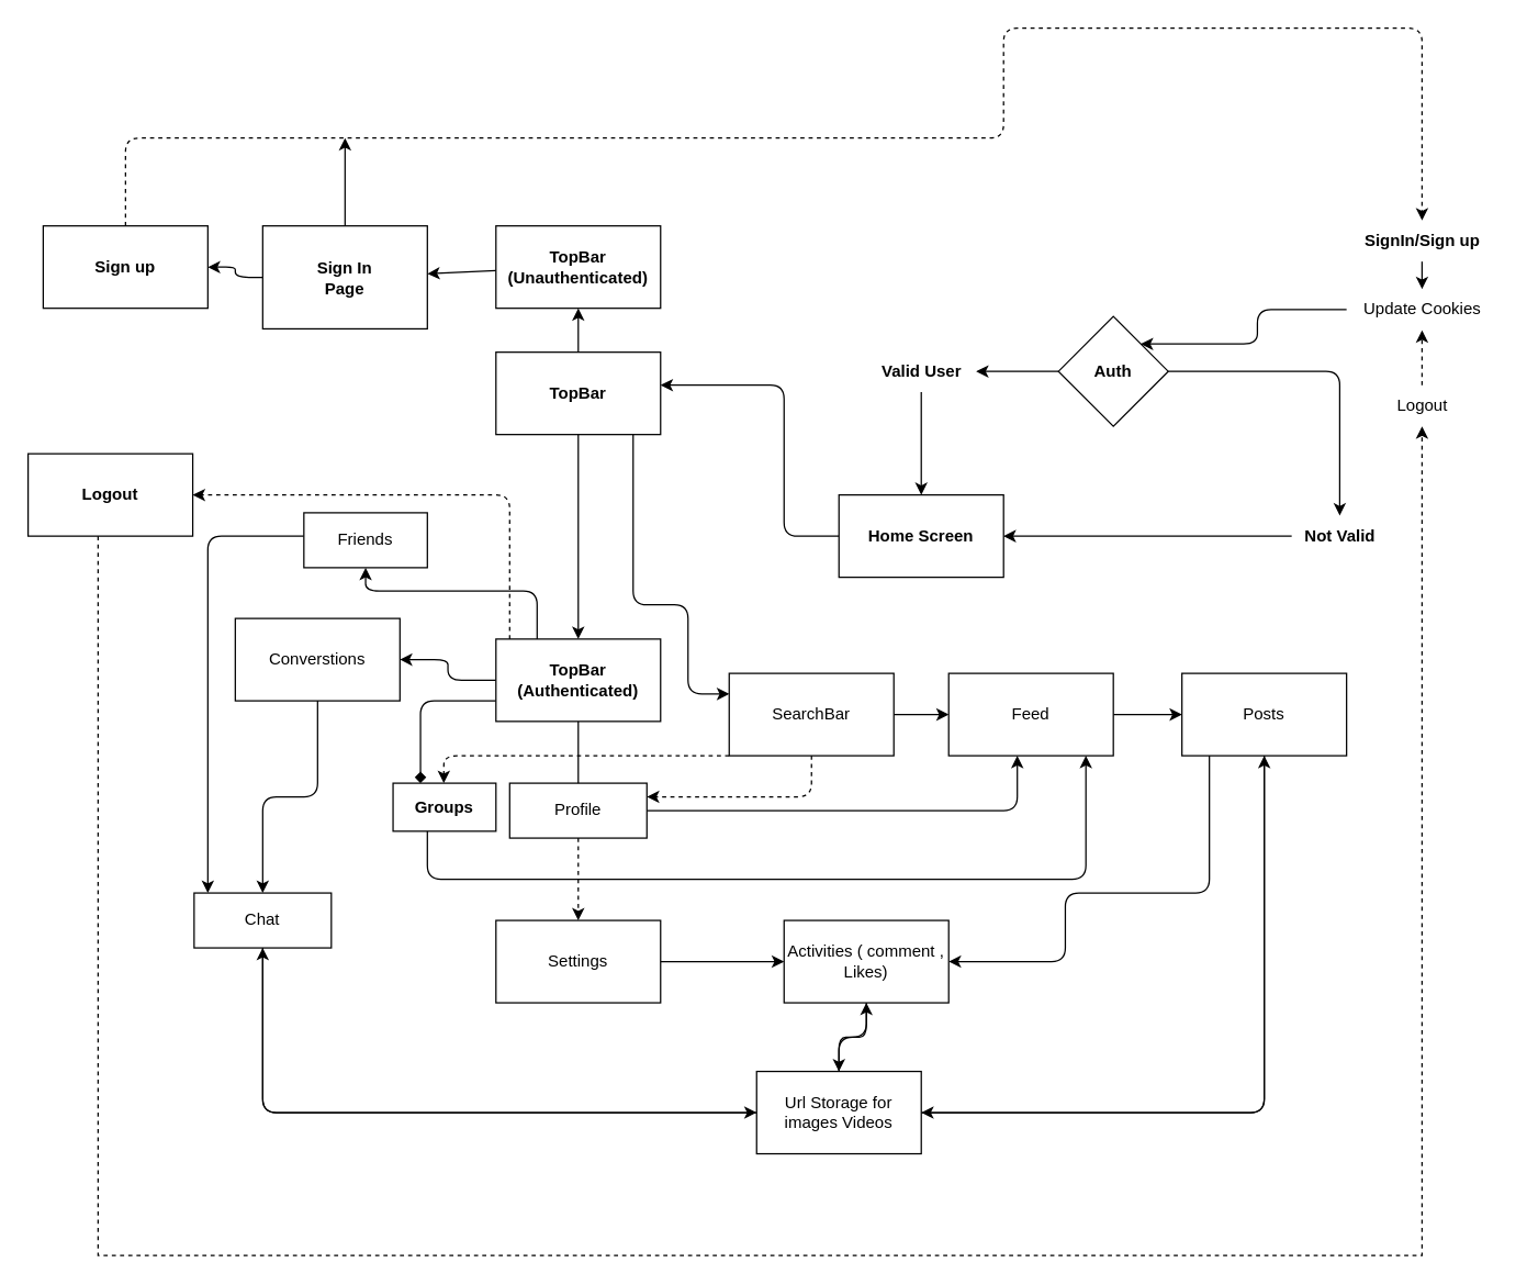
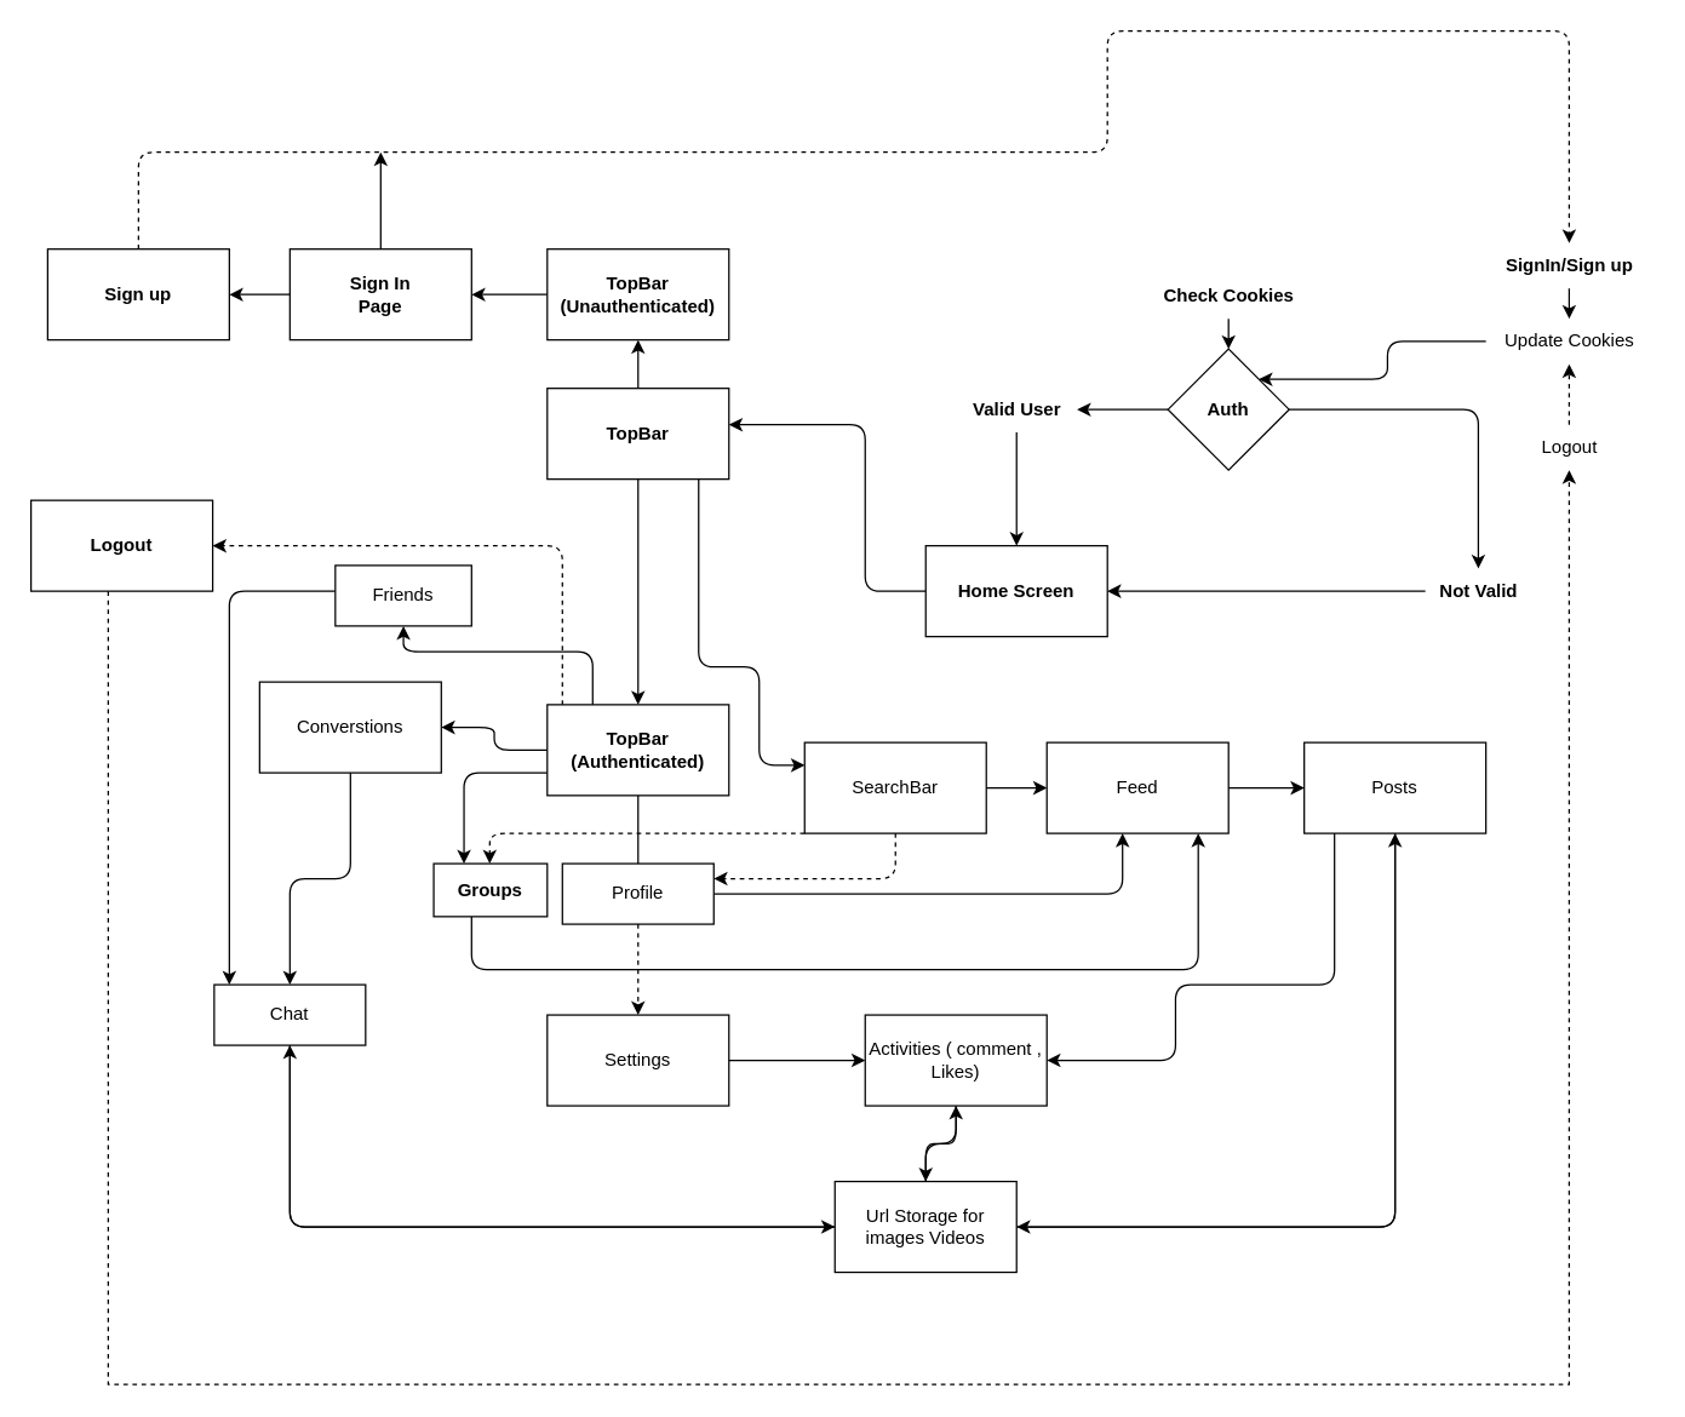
  <mxCell id="0" />
  <mxCell id="1" parent="0" />
  <mxCell id="2" style="edgeStyle=orthogonalEdgeStyle;html=1;" edge="1" parent="1" source="3" target="35"><mxGeometry relative="1" as="geometry"><Array as="points"><mxPoint x="571" y="390" /><mxPoint x="571" y="280" /></Array></mxGeometry></mxCell>
  <mxCell id="3" value="Home Screen" style="whiteSpace=wrap;html=1;fontStyle=1" vertex="1" parent="1"><mxGeometry y="360" width="120" height="60" as="geometry" x="611" /></mxCell>
+ <mxCell id="4" style="edgeStyle=none;html=1;fontStyle=1" edge="1" parent="1" source="12" target="11"><mxGeometry relative="1" as="geometry" /></mxCell>
  <mxCell id="5" value="Sign up" style="whiteSpace=wrap;html=1;fontStyle=1" vertex="1" parent="1"><mxGeometry x="31" y="164" width="120" height="60" as="geometry" /></mxCell>
  <mxCell id="6" style="edgeStyle=orthogonalEdgeStyle;html=1;" edge="1" parent="1" source="8" target="5"><mxGeometry relative="1" as="geometry" /></mxCell>
  <mxCell id="7" style="edgeStyle=orthogonalEdgeStyle;html=1;elbow=vertical;" edge="1" parent="1" source="8"><mxGeometry relative="1" as="geometry"><mxPoint x="251" as="targetPoint" y="100" /></mxGeometry></mxCell>
- <mxCell id="8" value="Sign In&lt;br&gt;Page" style="whiteSpace=wrap;html=1;fontStyle=1" vertex="1" parent="1"><mxGeometry x="191" y="164" width="120" height="75" as="geometry" /></mxCell>
+ <mxCell id="8" value="Sign In&lt;br&gt;Page" style="whiteSpace=wrap;html=1;fontStyle=1" vertex="1" parent="1"><mxGeometry x="191" y="164" width="120" height="60" as="geometry" /></mxCell>
  <mxCell id="9" style="edgeStyle=none;html=1;fontStyle=1" edge="1" parent="1" source="11" target="14"><mxGeometry relative="1" as="geometry" /></mxCell>
  <mxCell id="10" style="edgeStyle=orthogonalEdgeStyle;html=1;elbow=vertical;" edge="1" parent="1" source="11" target="39"><mxGeometry relative="1" as="geometry" /></mxCell>
  <mxCell id="11" value="Auth" style="rhombus;whiteSpace=wrap;html=1;fontStyle=1" vertex="1" parent="1"><mxGeometry x="771" y="230" width="80" height="80" as="geometry" /></mxCell>
+ <mxCell id="12" value="Check Cookies" style="text;html=1;align=center;verticalAlign=middle;resizable=0;points=[];autosize=1;strokeColor=none;fillColor=none;fontStyle=1" vertex="1" parent="1"><mxGeometry x="761" y="180" width="100" height="30" as="geometry" /></mxCell>
  <mxCell id="13" style="edgeStyle=none;html=1;fontStyle=1" edge="1" parent="1" source="14" target="3"><mxGeometry relative="1" as="geometry" /></mxCell>
  <mxCell id="14" value="Valid User" style="text;html=1;align=center;verticalAlign=middle;resizable=0;points=[];autosize=1;strokeColor=none;fillColor=none;fontStyle=1" vertex="1" parent="1"><mxGeometry x="631" y="255" width="80" height="30" as="geometry" /></mxCell>
  <mxCell id="15" style="edgeStyle=none;html=1;fontStyle=1" edge="1" parent="1" source="16" target="8"><mxGeometry relative="1" as="geometry" /></mxCell>
  <mxCell id="16" value="TopBar (Unauthenticated)" style="whiteSpace=wrap;html=1;fontStyle=1" vertex="1" parent="1"><mxGeometry x="361" y="164" width="120" height="60" as="geometry" /></mxCell>
  <mxCell id="17" style="edgeStyle=none;html=1;entryX=0.5;entryY=1;entryDx=0;entryDy=0;" edge="1" parent="1" source="22" target="27"><mxGeometry relative="1" as="geometry" /></mxCell>
- <mxCell id="18" value="" style="edgeStyle=orthogonalEdgeStyle;html=1;elbow=vertical;endArrow=diamond;" edge="1" parent="1" source="22" target="50"><mxGeometry relative="1" as="geometry"><Array as="points"><mxPoint x="306" y="510" /></Array></mxGeometry></mxCell>
+ <mxCell id="18" value="" style="edgeStyle=orthogonalEdgeStyle;html=1;elbow=vertical;" edge="1" parent="1" source="22" target="50"><mxGeometry relative="1" as="geometry"><Array as="points"><mxPoint x="306" y="510" /></Array></mxGeometry></mxCell>
  <mxCell id="19" style="edgeStyle=orthogonalEdgeStyle;html=1;elbow=vertical;dashed=1;" edge="1" parent="1" source="22" target="24"><mxGeometry relative="1" as="geometry"><Array as="points"><mxPoint x="371" y="360" /></Array></mxGeometry></mxCell>
  <mxCell id="20" style="edgeStyle=orthogonalEdgeStyle;html=1;entryX=0.5;entryY=1;entryDx=0;entryDy=0;elbow=vertical;" edge="1" parent="1" source="22" target="48"><mxGeometry relative="1" as="geometry"><Array as="points"><mxPoint x="391" y="430" /><mxPoint x="266" y="430" /></Array></mxGeometry></mxCell>
  <mxCell id="21" style="edgeStyle=orthogonalEdgeStyle;html=1;elbow=vertical;" edge="1" parent="1" source="22" target="61"><mxGeometry relative="1" as="geometry"><mxPoint x="261" y="480" as="targetPoint" /></mxGeometry></mxCell>
  <mxCell id="22" value="TopBar (Authenticated)" style="whiteSpace=wrap;html=1;fontStyle=1" vertex="1" parent="1"><mxGeometry x="361" y="465" width="120" height="60" as="geometry" /></mxCell>
  <mxCell id="23" style="edgeStyle=orthogonalEdgeStyle;html=1;elbow=vertical;dashed=1;rounded=0;curved=0;strokeColor=#000000;" edge="1" parent="1" source="46" target="42"><mxGeometry relative="1" as="geometry"><mxPoint x="1035.56" y="130" as="targetPoint" /><mxPoint x="71" y="533.87" as="sourcePoint" /><Array as="points" /></mxGeometry></mxCell>
  <mxCell id="24" value="Logout" style="whiteSpace=wrap;html=1;fontStyle=1" vertex="1" parent="1"><mxGeometry x="20" y="330" width="120" height="60" as="geometry" /></mxCell>
  <mxCell id="25" style="edgeStyle=orthogonalEdgeStyle;html=1;elbow=vertical;" edge="1" parent="1" source="27" target="37"><mxGeometry relative="1" as="geometry"><Array as="points"><mxPoint x="741" y="590" /></Array></mxGeometry></mxCell>
  <mxCell id="26" style="edgeStyle=orthogonalEdgeStyle;html=1;entryX=0.5;entryY=0;entryDx=0;entryDy=0;elbow=vertical;dashed=1;" edge="1" parent="1" source="27" target="63"><mxGeometry relative="1" as="geometry" /></mxCell>
  <mxCell id="27" value="Profile" style="whiteSpace=wrap;html=1;" vertex="1" parent="1"><mxGeometry x="371" y="570" width="100" height="40" as="geometry" /></mxCell>
  <mxCell id="28" style="edgeStyle=orthogonalEdgeStyle;html=1;entryX=0;entryY=0.5;entryDx=0;entryDy=0;elbow=vertical;" edge="1" parent="1" source="31" target="37"><mxGeometry relative="1" as="geometry" /></mxCell>
  <mxCell id="29" style="edgeStyle=orthogonalEdgeStyle;html=1;elbow=vertical;dashed=1;" edge="1" parent="1" source="31" target="50"><mxGeometry relative="1" as="geometry"><Array as="points"><mxPoint x="323" y="550" /></Array></mxGeometry></mxCell>
  <mxCell id="30" style="edgeStyle=orthogonalEdgeStyle;html=1;elbow=vertical;dashed=1;" edge="1" parent="1" source="31" target="27"><mxGeometry relative="1" as="geometry"><Array as="points"><mxPoint x="591" y="580" /></Array></mxGeometry></mxCell>
  <mxCell id="31" value="SearchBar" style="whiteSpace=wrap;html=1;" vertex="1" parent="1"><mxGeometry x="531" y="490" width="120" height="60" as="geometry" /></mxCell>
  <mxCell id="32" style="edgeStyle=none;html=1;entryX=0.5;entryY=1;entryDx=0;entryDy=0;elbow=vertical;" edge="1" parent="1" source="35" target="16"><mxGeometry relative="1" as="geometry" /></mxCell>
  <mxCell id="33" style="edgeStyle=orthogonalEdgeStyle;html=1;elbow=vertical;" edge="1" parent="1" source="35" target="22"><mxGeometry relative="1" as="geometry" /></mxCell>
  <mxCell id="34" style="edgeStyle=orthogonalEdgeStyle;html=1;entryX=0;entryY=0.25;entryDx=0;entryDy=0;elbow=vertical;" edge="1" parent="1" source="35" target="31"><mxGeometry relative="1" as="geometry"><Array as="points"><mxPoint x="461" y="440" /><mxPoint x="501" y="440" /><mxPoint x="501" y="505" /></Array></mxGeometry></mxCell>
  <mxCell id="35" value="TopBar" style="whiteSpace=wrap;html=1;fontStyle=1" vertex="1" parent="1"><mxGeometry x="361" y="256" width="120" height="60" as="geometry" /></mxCell>
  <mxCell id="36" value="" style="edgeStyle=orthogonalEdgeStyle;html=1;elbow=vertical;" edge="1" parent="1" source="37" target="55"><mxGeometry relative="1" as="geometry" /></mxCell>
  <mxCell id="37" value="Feed" style="whiteSpace=wrap;html=1;" vertex="1" parent="1"><mxGeometry x="691" y="490" width="120" height="60" as="geometry" /></mxCell>
  <mxCell id="38" style="edgeStyle=orthogonalEdgeStyle;html=1;elbow=vertical;" edge="1" parent="1" source="39" target="3"><mxGeometry relative="1" as="geometry" /></mxCell>
  <mxCell id="39" value="Not Valid" style="text;html=1;align=center;verticalAlign=middle;resizable=0;points=[];autosize=1;strokeColor=none;fillColor=none;fontStyle=1" vertex="1" parent="1"><mxGeometry x="941" y="375" width="70" height="30" as="geometry" /></mxCell>
  <mxCell id="40" style="edgeStyle=orthogonalEdgeStyle;html=1;elbow=vertical;strokeColor=#000000;dashed=1;rounded=1;curved=0;exitX=0.5;exitY=0;exitDx=0;exitDy=0;" edge="1" parent="1" source="5" target="44"><mxGeometry relative="1" as="geometry"><mxPoint x="151" y="270" as="sourcePoint" /><mxPoint x="731" y="255" as="targetPoint" /><Array as="points"><mxPoint x="91" y="100" /><mxPoint x="731" y="100" /><mxPoint x="731" y="20" /><mxPoint x="1036" y="20" /></Array></mxGeometry></mxCell>
  <mxCell id="41" style="edgeStyle=orthogonalEdgeStyle;html=1;entryX=1;entryY=0;entryDx=0;entryDy=0;elbow=vertical;" edge="1" parent="1" source="42" target="11"><mxGeometry relative="1" as="geometry" /></mxCell>
  <mxCell id="42" value="Update Cookies" style="text;html=1;align=center;verticalAlign=middle;resizable=0;points=[];autosize=1;strokeColor=none;fillColor=none;" vertex="1" parent="1"><mxGeometry x="981" y="210" width="110" height="30" as="geometry" /></mxCell>
  <mxCell id="43" style="edgeStyle=orthogonalEdgeStyle;html=1;elbow=vertical;" edge="1" parent="1" source="44" target="42"><mxGeometry relative="1" as="geometry" /></mxCell>
  <mxCell id="44" value="&lt;b&gt;SignIn/Sign up&lt;/b&gt;" style="text;html=1;align=center;verticalAlign=middle;resizable=0;points=[];autosize=1;strokeColor=none;fillColor=none;" vertex="1" parent="1"><mxGeometry x="981" y="160" width="110" height="30" as="geometry" /></mxCell>
  <mxCell id="45" value="" style="edgeStyle=orthogonalEdgeStyle;html=1;elbow=vertical;dashed=1;rounded=0;curved=0;strokeColor=#000000;" edge="1" parent="1" source="24" target="46"><mxGeometry relative="1" as="geometry"><mxPoint x="1031" y="240" as="targetPoint" /><mxPoint x="71" y="533.87" as="sourcePoint" /><Array as="points"><mxPoint x="71" y="914" /><mxPoint x="1036" y="914" /></Array></mxGeometry></mxCell>
  <mxCell id="46" value="Logout" style="text;html=1;align=center;verticalAlign=middle;resizable=0;points=[];autosize=1;strokeColor=none;fillColor=none;" vertex="1" parent="1"><mxGeometry x="1006" y="280" width="60" height="30" as="geometry" /></mxCell>
  <mxCell id="47" style="edgeStyle=orthogonalEdgeStyle;html=1;elbow=vertical;" edge="1" parent="1" source="48" target="52"><mxGeometry relative="1" as="geometry"><mxPoint x="191" y="680" as="targetPoint" /><Array as="points"><mxPoint x="151" y="390" /></Array></mxGeometry></mxCell>
  <mxCell id="48" value="Friends" style="whiteSpace=wrap;html=1;" vertex="1" parent="1"><mxGeometry x="221" y="373" width="90" height="40" as="geometry" /></mxCell>
  <mxCell id="49" style="edgeStyle=orthogonalEdgeStyle;html=1;elbow=vertical;" edge="1" parent="1" source="50" target="37"><mxGeometry relative="1" as="geometry"><Array as="points"><mxPoint x="311" y="640" /><mxPoint x="791" y="640" /></Array></mxGeometry></mxCell>
  <mxCell id="50" value="Groups" style="whiteSpace=wrap;html=1;fontStyle=1;" vertex="1" parent="1"><mxGeometry x="286" y="570" width="75" height="35" as="geometry" /></mxCell>
  <mxCell id="51" style="edgeStyle=orthogonalEdgeStyle;html=1;elbow=vertical;" edge="1" parent="1" source="52" target="59"><mxGeometry relative="1" as="geometry"><Array as="points"><mxPoint x="191" y="810" /></Array></mxGeometry></mxCell>
  <mxCell id="52" value="Chat" style="whiteSpace=wrap;html=1;" vertex="1" parent="1"><mxGeometry x="141" y="650" width="100" height="40" as="geometry" /></mxCell>
  <mxCell id="53" style="edgeStyle=orthogonalEdgeStyle;html=1;elbow=vertical;" edge="1" parent="1" source="55" target="59"><mxGeometry relative="1" as="geometry"><Array as="points"><mxPoint x="921" y="810" /></Array></mxGeometry></mxCell>
  <mxCell id="54" style="edgeStyle=orthogonalEdgeStyle;html=1;entryX=1;entryY=0.5;entryDx=0;entryDy=0;elbow=vertical;" edge="1" parent="1" source="55" target="65"><mxGeometry relative="1" as="geometry"><Array as="points"><mxPoint x="881" y="650" /><mxPoint x="776" y="650" /><mxPoint x="776" y="700" /></Array></mxGeometry></mxCell>
  <mxCell id="55" value="Posts" style="whiteSpace=wrap;html=1;" vertex="1" parent="1"><mxGeometry x="861" y="490" width="120" height="60" as="geometry" /></mxCell>
  <mxCell id="56" style="edgeStyle=orthogonalEdgeStyle;html=1;elbow=vertical;" edge="1" parent="1" source="59" target="52"><mxGeometry relative="1" as="geometry" /></mxCell>
  <mxCell id="57" style="edgeStyle=orthogonalEdgeStyle;html=1;elbow=vertical;" edge="1" parent="1" source="59" target="55"><mxGeometry relative="1" as="geometry" /></mxCell>
  <mxCell id="58" style="edgeStyle=orthogonalEdgeStyle;html=1;elbow=vertical;" edge="1" parent="1" source="59" target="65"><mxGeometry relative="1" as="geometry" /></mxCell>
  <mxCell id="59" value="Url Storage for images Videos" style="whiteSpace=wrap;html=1;" vertex="1" parent="1"><mxGeometry x="551" y="780" width="120" height="60" as="geometry" /></mxCell>
  <mxCell id="60" style="edgeStyle=orthogonalEdgeStyle;html=1;elbow=vertical;" edge="1" parent="1" source="61" target="52"><mxGeometry relative="1" as="geometry" /></mxCell>
  <mxCell id="61" value="Converstions" style="whiteSpace=wrap;html=1;" vertex="1" parent="1"><mxGeometry x="171" y="450" width="120" height="60" as="geometry" /></mxCell>
  <mxCell id="62" style="edgeStyle=orthogonalEdgeStyle;html=1;elbow=vertical;" edge="1" parent="1" source="63" target="65"><mxGeometry relative="1" as="geometry"><mxPoint x="601" y="700" as="targetPoint" /></mxGeometry></mxCell>
  <mxCell id="63" value="Settings" style="whiteSpace=wrap;html=1;" vertex="1" parent="1"><mxGeometry x="361" y="670" width="120" height="60" as="geometry" /></mxCell>
  <mxCell id="64" style="edgeStyle=orthogonalEdgeStyle;html=1;elbow=vertical;" edge="1" parent="1" source="65" target="59"><mxGeometry relative="1" as="geometry" /></mxCell>
  <mxCell id="65" value="Activities ( comment , Likes)" style="whiteSpace=wrap;html=1;" vertex="1" parent="1"><mxGeometry x="571" y="670" width="120" height="60" as="geometry" /></mxCell>
